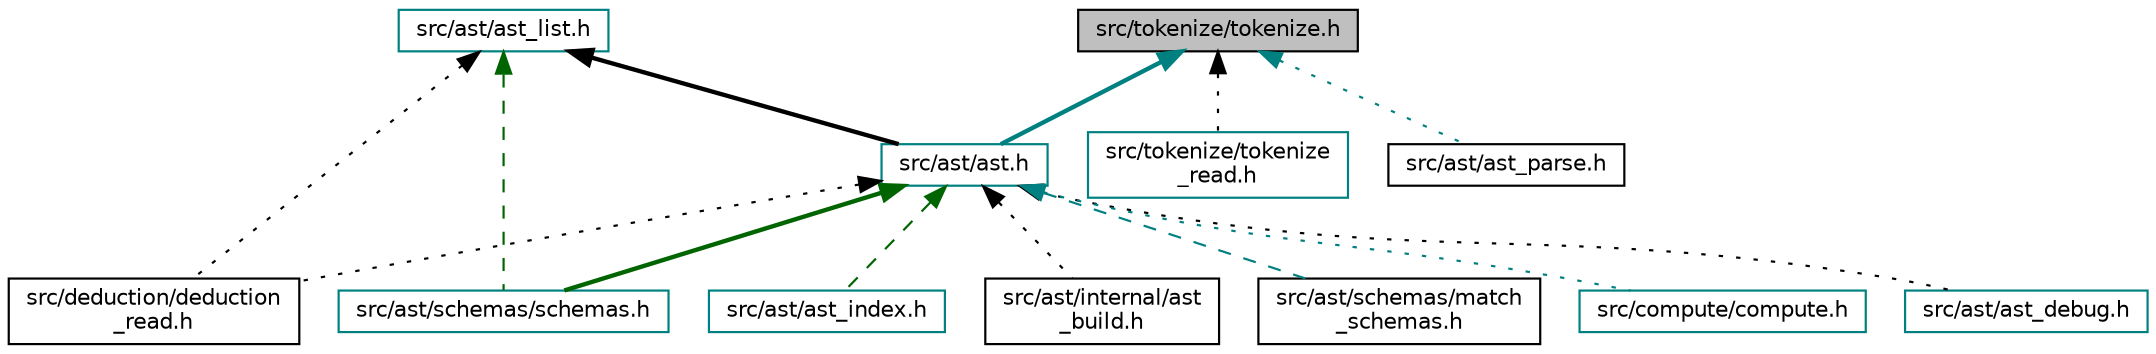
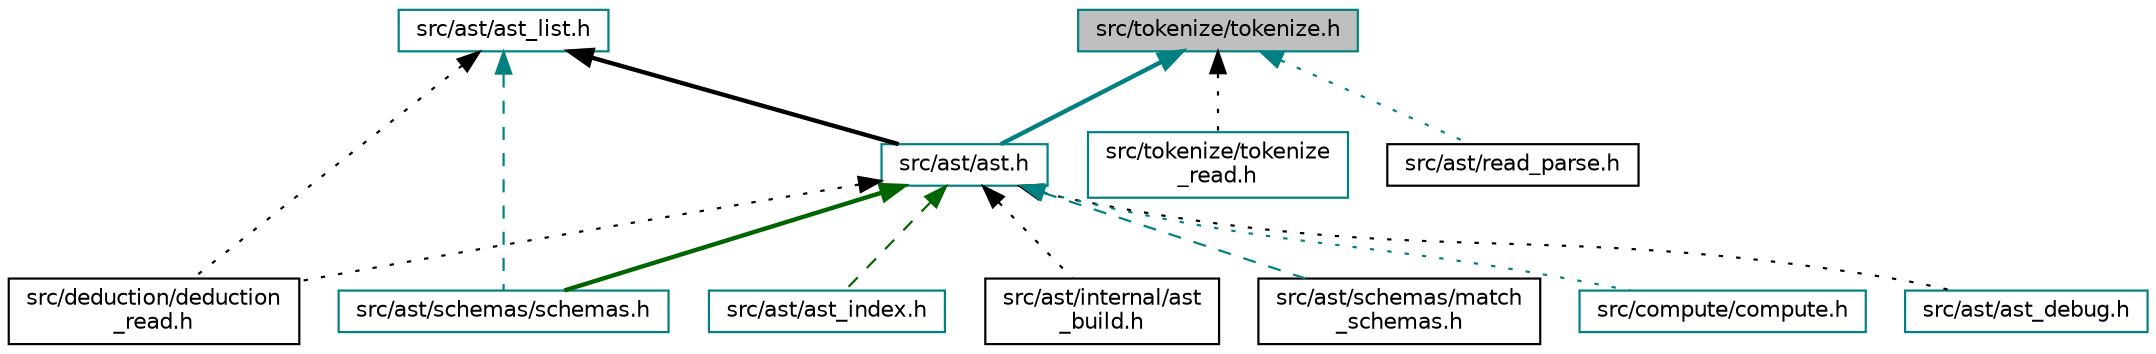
  digraph {
    node [color=teal fillcolor=white fontname=Helvetica fontsize=10 shape=record style=filled]
    edge [color=black dir=back fontname=Helvetica fontsize=10 labelfontname=Helvetica labelfontsize=10 style=dotted]
-   n1 [color=black fillcolor=grey75 fontcolor=black height=0.2 label="src/tokenize/tokenize.h" width=0.4]
+   n1 [fillcolor=grey75 fontcolor=black height=0.2 label="src/tokenize/tokenize.h" width=0.4]
    n2 [height=0.2 label="src/ast/ast.h" width=0.4]
-   n3 [color=black height=0.2 label="src/ast/ast_parse.h" width=0.4]
+   n3 [color=black height=0.2 label="src/ast/read_parse.h" width=0.4]
    n4 [height=0.2 label="src/tokenize/tokenize\l_read.h" width=0.4]
    n5 [height=0.2 label="src/ast/ast_debug.h" width=0.4]
    n6 [height=0.2 label="src/ast/ast_index.h" width=0.4]
    n7 [height=0.2 label="src/ast/schemas/schemas.h" width=0.4]
    n8 [color=black height=0.2 label="src/deduction/deduction\l_read.h" width=0.4]
    n9 [color=black height=0.2 label="src/ast/internal/ast\l_build.h" width=0.4]
    n10 [color=black height=0.2 label="src/ast/schemas/match\l_schemas.h" width=0.4]
    n11 [height=0.2 label="src/compute/compute.h" width=0.4]
    n12 [height=0.2 label="src/ast/ast_list.h" width=0.4]
    n1 -> n2 [color=teal style=bold]
    n1 -> n3 [color=teal]
    n1 -> n4
    n2 -> n5
    n2 -> n6 [color=darkgreen style=dashed]
    n2 -> n7 [color=darkgreen style=bold]
    n2 -> n8
    n2 -> n9
    n2 -> n10 [color=teal style=dashed]
    n2 -> n11 [color=teal]
    n12 -> n2 [style=bold]
-   n12 -> n7 [color=darkgreen style=dashed]
+   n12 -> n7 [color=teal style=dashed]
    n12 -> n8
  }
